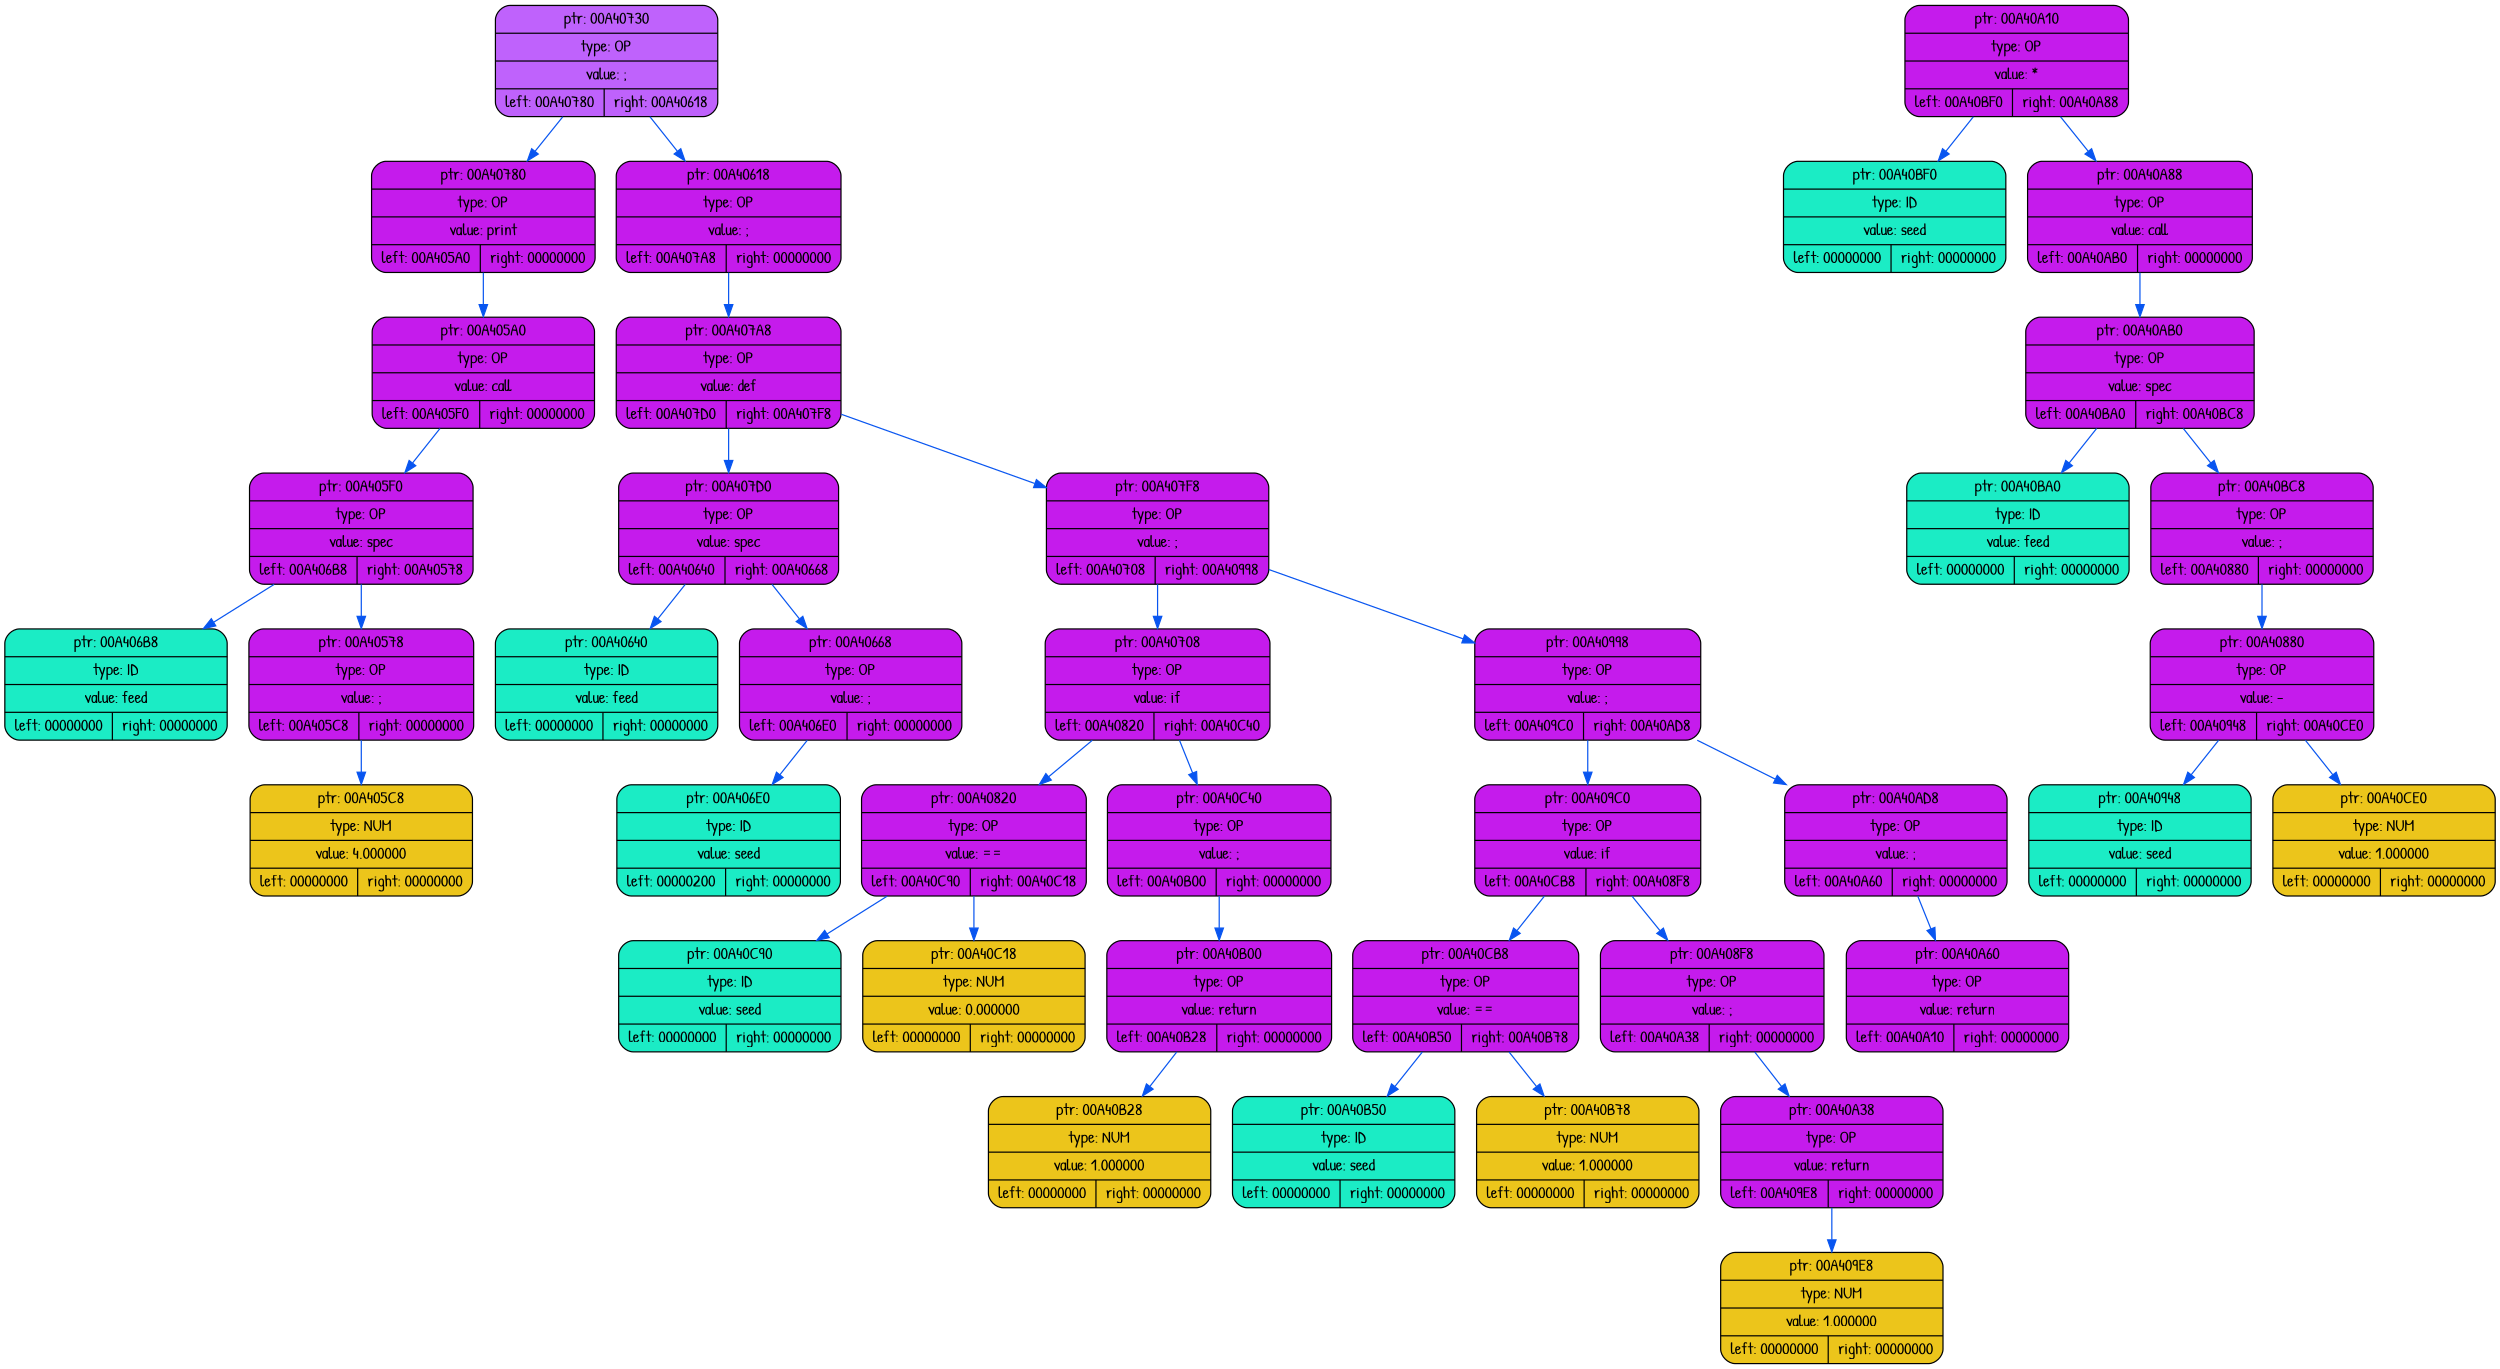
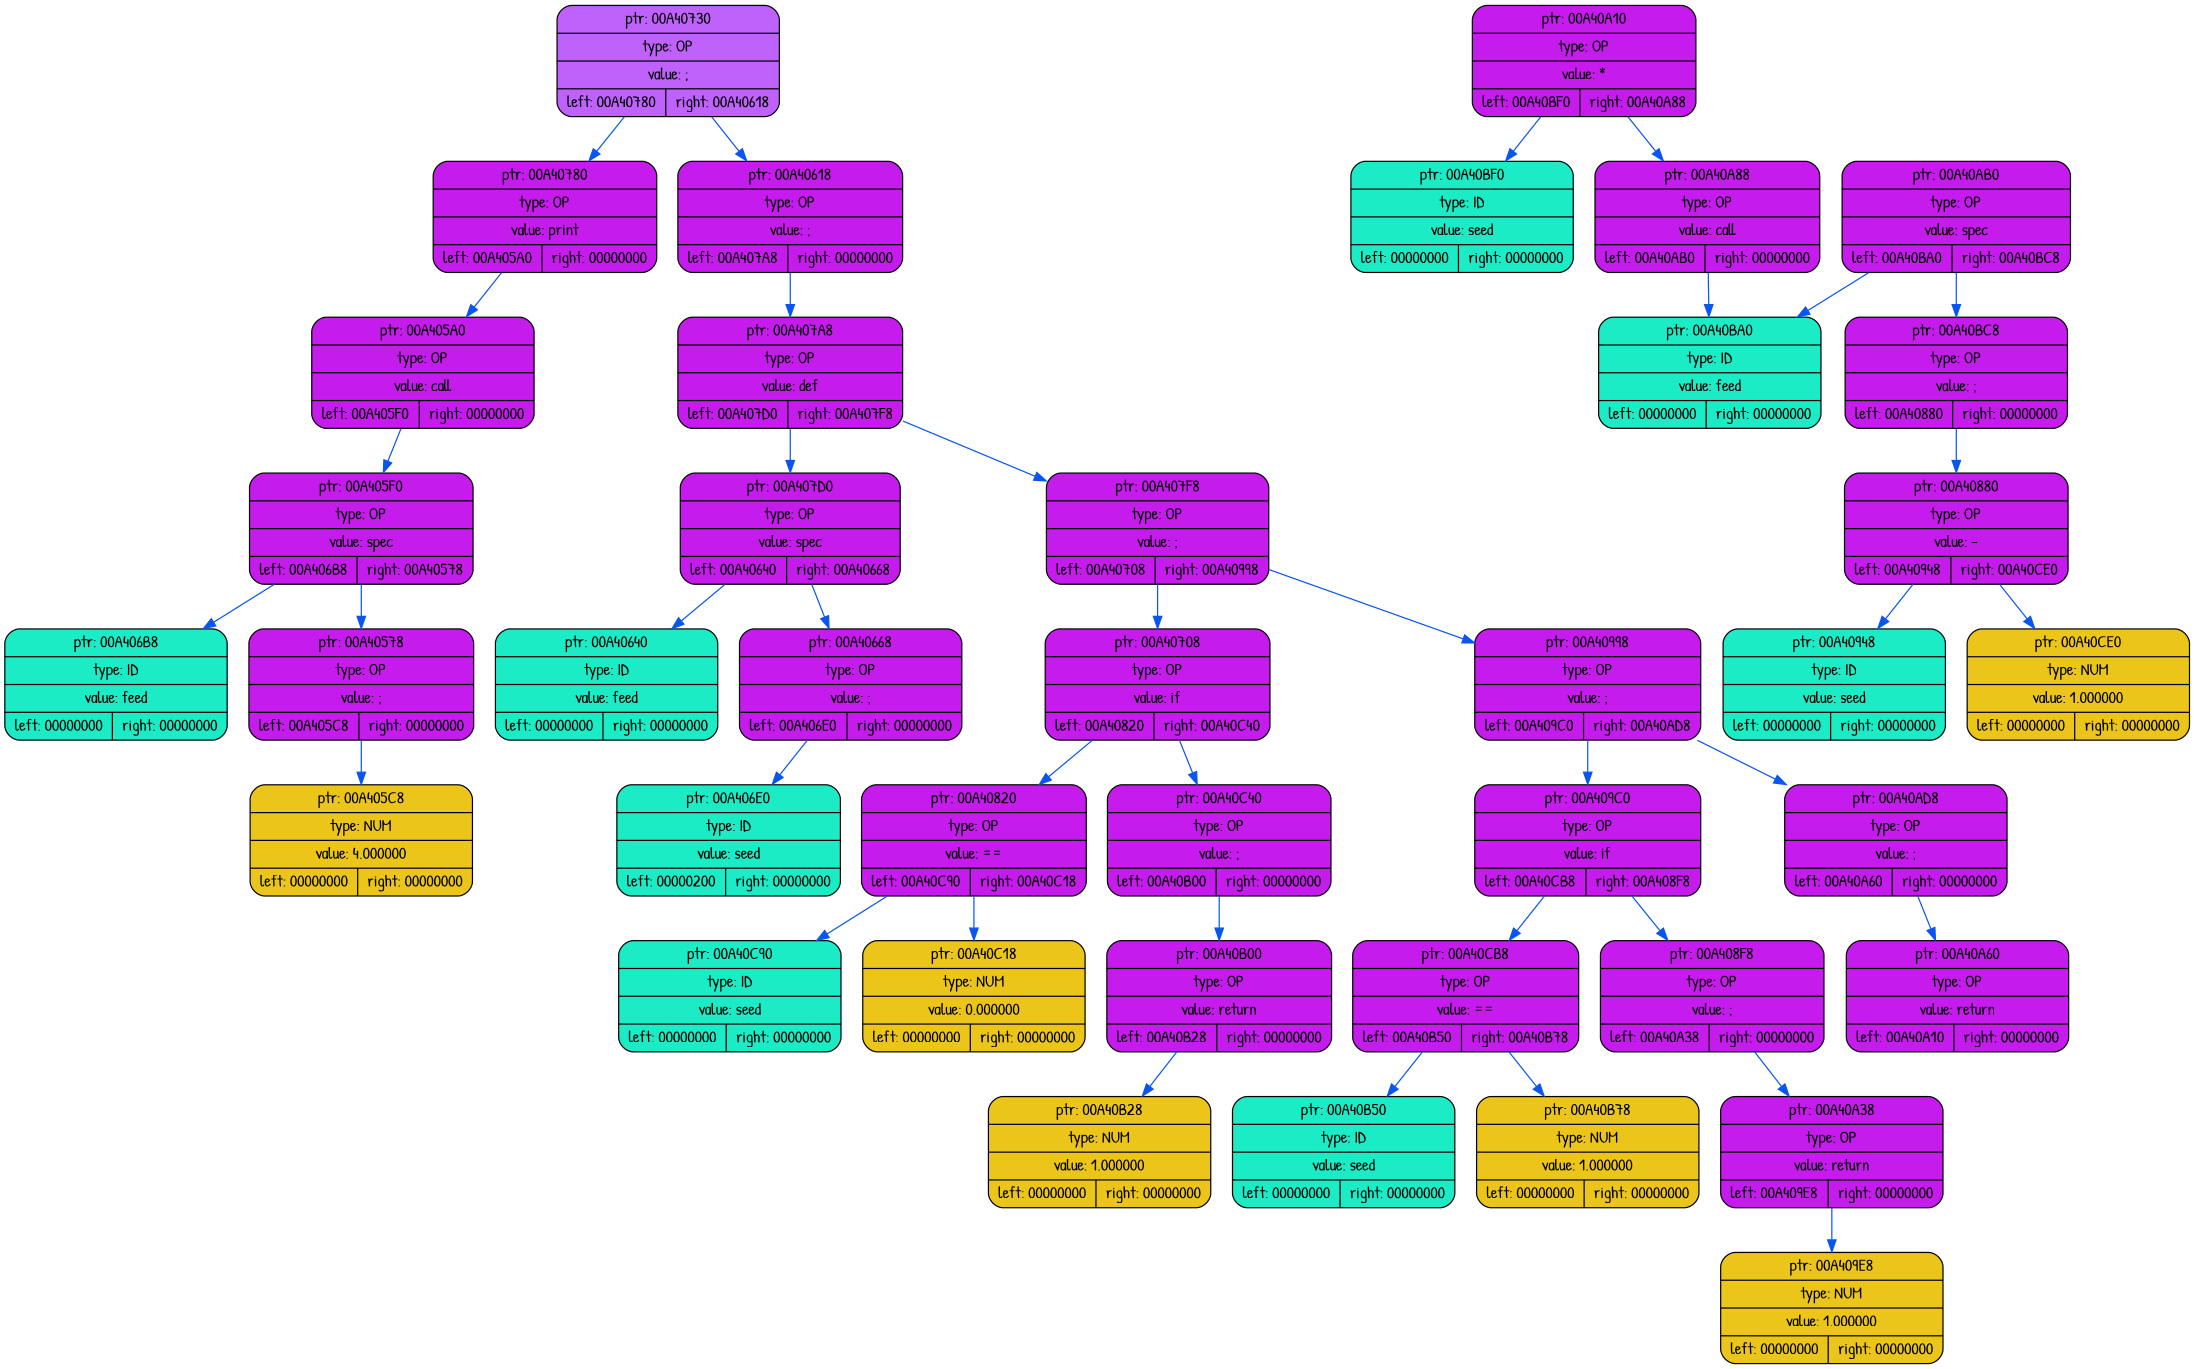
  digraph {
    fontname="Patrick Hand"
    rankdir=TP
    node [fillcolor="#C51BEC" fontname="Patrick Hand" shape=record style="rounded,filled"]
    edge [color="#0855F0" fontname="Patrick Hand"]
    n1 [fillcolor="#BF62FC" label="{ ptr: 00A40730 | type: OP | value: ;| { left: 00A40780 | right: 00A40618 }}"]
    n2 [label="{ ptr: 00A40780 | type: OP | value: print| { left: 00A405A0 | right: 00000000 }}"]
    n3 [label="{ ptr: 00A40618 | type: OP | value: ;| { left: 00A407A8 | right: 00000000 }}"]
    n4 [label="{ ptr: 00A405A0 | type: OP | value: call| { left: 00A405F0 | right: 00000000 }}"]
    n5 [label="{ ptr: 00A407A8 | type: OP | value: def| { left: 00A407D0 | right: 00A407F8 }}"]
    n6 [label="{ ptr: 00A405F0 | type: OP | value: spec| { left: 00A406B8 | right: 00A40578 }}"]
    n7 [fillcolor="#1BECC5" label="{ ptr: 00A406B8 | type: ID | value: feed| { left: 00000000 | right: 00000000 }}"]
    n8 [label="{ ptr: 00A40578 | type: OP | value: ;| { left: 00A405C8 | right: 00000000 }}"]
    n9 [fillcolor="#ECC51B" label="{ ptr: 00A405C8 | type: NUM | value: 4.000000| { left: 00000000 | right: 00000000 }}"]
    n10 [label="{ ptr: 00A407D0 | type: OP | value: spec| { left: 00A40640 | right: 00A40668 }}"]
    n11 [label="{ ptr: 00A407F8 | type: OP | value: ;| { left: 00A40708 | right: 00A40998 }}"]
    n12 [fillcolor="#1BECC5" label="{ ptr: 00A40640 | type: ID | value: feed| { left: 00000000 | right: 00000000 }}"]
    n13 [label="{ ptr: 00A40668 | type: OP | value: ;| { left: 00A406E0 | right: 00000000 }}"]
    n14 [label="{ ptr: 00A40708 | type: OP | value: if| { left: 00A40820 | right: 00A40C40 }}"]
    n15 [label="{ ptr: 00A40998 | type: OP | value: ;| { left: 00A409C0 | right: 00A40AD8 }}"]
    n16 [fillcolor="#1BECC5" label="{ ptr: 00A406E0 | type: ID | value: seed| { left: 00000200 | right: 00000000 }}"]
    n17 [label="{ ptr: 00A40820 | type: OP | value: ==| { left: 00A40C90 | right: 00A40C18 }}"]
    n18 [label="{ ptr: 00A40C40 | type: OP | value: ;| { left: 00A40B00 | right: 00000000 }}"]
    n19 [label="{ ptr: 00A409C0 | type: OP | value: if| { left: 00A40CB8 | right: 00A408F8 }}"]
    n20 [label="{ ptr: 00A40AD8 | type: OP | value: ;| { left: 00A40A60 | right: 00000000 }}"]
    n21 [fillcolor="#1BECC5" label="{ ptr: 00A40C90 | type: ID | value: seed| { left: 00000000 | right: 00000000 }}"]
    n22 [fillcolor="#ECC51B" label="{ ptr: 00A40C18 | type: NUM | value: 0.000000| { left: 00000000 | right: 00000000 }}"]
    n23 [label="{ ptr: 00A40B00 | type: OP | value: return| { left: 00A40B28 | right: 00000000 }}"]
    n24 [fillcolor="#ECC51B" label="{ ptr: 00A40B28 | type: NUM | value: 1.000000| { left: 00000000 | right: 00000000 }}"]
    n25 [label="{ ptr: 00A40CB8 | type: OP | value: ==| { left: 00A40B50 | right: 00A40B78 }}"]
    n26 [label="{ ptr: 00A408F8 | type: OP | value: ;| { left: 00A40A38 | right: 00000000 }}"]
    n27 [label="{ ptr: 00A40A60 | type: OP | value: return| { left: 00A40A10 | right: 00000000 }}"]
    n28 [fillcolor="#1BECC5" label="{ ptr: 00A40B50 | type: ID | value: seed| { left: 00000000 | right: 00000000 }}"]
    n29 [fillcolor="#ECC51B" label="{ ptr: 00A40B78 | type: NUM | value: 1.000000| { left: 00000000 | right: 00000000 }}"]
    n30 [label="{ ptr: 00A40A38 | type: OP | value: return| { left: 00A409E8 | right: 00000000 }}"]
    n31 [fillcolor="#ECC51B" label="{ ptr: 00A409E8 | type: NUM | value: 1.000000| { left: 00000000 | right: 00000000 }}"]
    n32 [label="{ ptr: 00A40A10 | type: OP | value: *| { left: 00A40BF0 | right: 00A40A88 }}"]
    n33 [fillcolor="#1BECC5" label="{ ptr: 00A40BF0 | type: ID | value: seed| { left: 00000000 | right: 00000000 }}"]
    n34 [label="{ ptr: 00A40A88 | type: OP | value: call| { left: 00A40AB0 | right: 00000000 }}"]
    n35 [label="{ ptr: 00A40AB0 | type: OP | value: spec| { left: 00A40BA0 | right: 00A40BC8 }}"]
    n36 [fillcolor="#1BECC5" label="{ ptr: 00A40BA0 | type: ID | value: feed| { left: 00000000 | right: 00000000 }}"]
    n37 [label="{ ptr: 00A40BC8 | type: OP | value: ;| { left: 00A40880 | right: 00000000 }}"]
    n38 [label="{ ptr: 00A40880 | type: OP | value: -| { left: 00A40948 | right: 00A40CE0 }}"]
    n39 [fillcolor="#1BECC5" label="{ ptr: 00A40948 | type: ID | value: seed| { left: 00000000 | right: 00000000 }}"]
    n40 [fillcolor="#ECC51B" label="{ ptr: 00A40CE0 | type: NUM | value: 1.000000| { left: 00000000 | right: 00000000 }}"]
    n1 -> n2
    n1 -> n3
    n2 -> n4
    n3 -> n5
    n4 -> n6
    n5 -> n10
    n5 -> n11
    n6 -> n7
    n6 -> n8
    n8 -> n9
    n10 -> n12
    n10 -> n13
    n11 -> n14
    n11 -> n15
    n13 -> n16
    n14 -> n17
    n14 -> n18
    n15 -> n19
    n15 -> n20
    n17 -> n21
    n17 -> n22
    n18 -> n23
    n19 -> n25
    n19 -> n26
    n20 -> n27
    n23 -> n24
    n25 -> n28
    n25 -> n29
    n26 -> n30
    n30 -> n31
    n32 -> n33
    n32 -> n34
-   n34 -> n35
+   n34 -> n36
    n35 -> n36
    n35 -> n37
    n37 -> n38
    n38 -> n39
    n38 -> n40
  }
